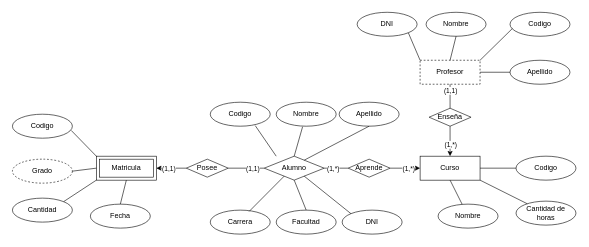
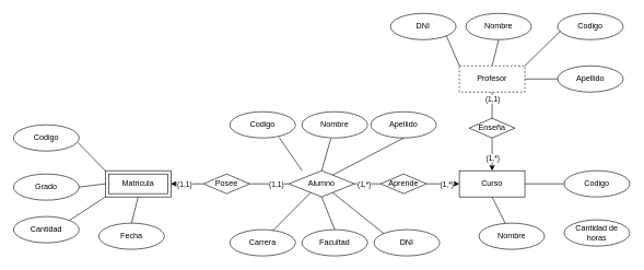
  <mxCell id="0" />
  <mxCell id="1" parent="0" />
  <mxCell id="2" value="Curso" style="whiteSpace=wrap;html=1;align=center;" vertex="1" parent="1"><mxGeometry x="700" y="260" width="100" height="40" as="geometry" /></mxCell>
  <mxCell id="3" value="Profesor" style="whiteSpace=wrap;html=1;align=center;dashed=1;" vertex="1" parent="1"><mxGeometry x="700" y="100" width="100" height="40" as="geometry" /></mxCell>
  <mxCell id="4" value="Alumno" style="rhombus;whiteSpace=wrap;html=1;align=center;" vertex="1" parent="1"><mxGeometry x="440" y="260" width="100" height="40" as="geometry" /></mxCell>
  <mxCell id="5" value="Matricula" style="shape=ext;margin=3;double=1;whiteSpace=wrap;html=1;align=center;" vertex="1" parent="1"><mxGeometry x="160" y="260" width="100" height="40" as="geometry" /></mxCell>
  <mxCell id="6" value="Enseña" style="shape=rhombus;perimeter=rhombusPerimeter;whiteSpace=wrap;html=1;align=center;" vertex="1" parent="1"><mxGeometry x="715" y="180" width="70" height="30" as="geometry" /></mxCell>
  <mxCell id="7" value="Posee" style="shape=rhombus;perimeter=rhombusPerimeter;whiteSpace=wrap;html=1;align=center;" vertex="1" parent="1"><mxGeometry x="310" y="265" width="70" height="30" as="geometry" /></mxCell>
  <mxCell id="8" value="" style="endArrow=classic;html=1;rounded=0;exitX=0.5;exitY=1;exitDx=0;exitDy=0;entryX=0.5;entryY=0;entryDx=0;entryDy=0;" edge="1" parent="1" source="6" target="2"><mxGeometry width="50" height="50" relative="1" as="geometry"><mxPoint x="590" y="260" as="sourcePoint" /><mxPoint x="640" y="210" as="targetPoint" /></mxGeometry></mxCell>
  <mxCell id="9" value="(1,*)" style="edgeLabel;html=1;align=center;verticalAlign=middle;resizable=0;points=[];" vertex="1" connectable="0" parent="8"><mxGeometry x="-0.32" relative="1" as="geometry"><mxPoint y="13" as="offset" /></mxGeometry></mxCell>
  <mxCell id="10" value="" style="endArrow=none;html=1;rounded=0;exitX=0.5;exitY=1;exitDx=0;exitDy=0;entryX=0.5;entryY=0;entryDx=0;entryDy=0;" edge="1" parent="1" source="3" target="6"><mxGeometry width="50" height="50" relative="1" as="geometry"><mxPoint x="590" y="260" as="sourcePoint" /><mxPoint x="640" y="210" as="targetPoint" /></mxGeometry></mxCell>
  <mxCell id="11" value="(1,1)" style="edgeLabel;html=1;align=center;verticalAlign=middle;resizable=0;points=[];" vertex="1" connectable="0" parent="10"><mxGeometry x="0.1" y="-1" relative="1" as="geometry"><mxPoint x="1" y="-12" as="offset" /></mxGeometry></mxCell>
  <mxCell id="12" value="Aprende" style="shape=rhombus;perimeter=rhombusPerimeter;whiteSpace=wrap;html=1;align=center;" vertex="1" parent="1"><mxGeometry x="580" y="265" width="70" height="30" as="geometry" /></mxCell>
  <mxCell id="13" value="" style="endArrow=classic;html=1;rounded=0;exitX=1;exitY=0.5;exitDx=0;exitDy=0;entryX=0;entryY=0.5;entryDx=0;entryDy=0;" edge="1" parent="1" source="12" target="2"><mxGeometry width="50" height="50" relative="1" as="geometry"><mxPoint x="430" y="240" as="sourcePoint" /><mxPoint x="480" y="190" as="targetPoint" /></mxGeometry></mxCell>
  <mxCell id="14" value="(1,*)" style="edgeLabel;html=1;align=center;verticalAlign=middle;resizable=0;points=[];" vertex="1" connectable="0" parent="13"><mxGeometry x="-0.35" y="1" relative="1" as="geometry"><mxPoint x="14" y="1" as="offset" /></mxGeometry></mxCell>
  <mxCell id="15" value="" style="endArrow=none;html=1;rounded=0;exitX=1;exitY=0.5;exitDx=0;exitDy=0;entryX=0;entryY=0.5;entryDx=0;entryDy=0;" edge="1" parent="1" source="4" target="12"><mxGeometry width="50" height="50" relative="1" as="geometry"><mxPoint x="430" y="240" as="sourcePoint" /><mxPoint x="480" y="190" as="targetPoint" /></mxGeometry></mxCell>
  <mxCell id="16" value="(1,*)" style="edgeLabel;html=1;align=center;verticalAlign=middle;resizable=0;points=[];" vertex="1" connectable="0" parent="15"><mxGeometry x="0.12" y="-1" relative="1" as="geometry"><mxPoint x="-8" y="-1" as="offset" /></mxGeometry></mxCell>
  <mxCell id="17" value="Apellido" style="ellipse;whiteSpace=wrap;html=1;align=center;" vertex="1" parent="1"><mxGeometry x="850" y="100" width="100" height="40" as="geometry" /></mxCell>
  <mxCell id="18" value="Codigo" style="ellipse;whiteSpace=wrap;html=1;align=center;" vertex="1" parent="1"><mxGeometry x="850" y="20" width="100" height="40" as="geometry" /></mxCell>
  <mxCell id="19" value="Nombre" style="ellipse;whiteSpace=wrap;html=1;align=center;" vertex="1" parent="1"><mxGeometry x="710" y="20" width="100" height="40" as="geometry" /></mxCell>
  <mxCell id="20" value="DNI" style="ellipse;whiteSpace=wrap;html=1;align=center;" vertex="1" parent="1"><mxGeometry x="595" y="20" width="100" height="40" as="geometry" /></mxCell>
  <mxCell id="21" value="" style="endArrow=none;html=1;rounded=0;exitX=1;exitY=1;exitDx=0;exitDy=0;entryX=0;entryY=0;entryDx=0;entryDy=0;" edge="1" parent="1" source="20" target="3"><mxGeometry width="50" height="50" relative="1" as="geometry"><mxPoint x="660" y="230" as="sourcePoint" /><mxPoint x="710" y="180" as="targetPoint" /></mxGeometry></mxCell>
  <mxCell id="22" value="" style="endArrow=none;html=1;rounded=0;exitX=0.5;exitY=1;exitDx=0;exitDy=0;entryX=0.5;entryY=0;entryDx=0;entryDy=0;" edge="1" parent="1" source="19" target="3"><mxGeometry width="50" height="50" relative="1" as="geometry"><mxPoint x="660" y="230" as="sourcePoint" /><mxPoint x="710" y="180" as="targetPoint" /></mxGeometry></mxCell>
  <mxCell id="23" value="" style="endArrow=none;html=1;rounded=0;exitX=0.04;exitY=0.675;exitDx=0;exitDy=0;exitPerimeter=0;entryX=1;entryY=0;entryDx=0;entryDy=0;" edge="1" parent="1" source="18" target="3"><mxGeometry width="50" height="50" relative="1" as="geometry"><mxPoint x="660" y="230" as="sourcePoint" /><mxPoint x="710" y="180" as="targetPoint" /></mxGeometry></mxCell>
  <mxCell id="24" value="" style="endArrow=none;html=1;rounded=0;exitX=0;exitY=0.5;exitDx=0;exitDy=0;entryX=1;entryY=0.5;entryDx=0;entryDy=0;" edge="1" parent="1" source="17" target="3"><mxGeometry width="50" height="50" relative="1" as="geometry"><mxPoint x="660" y="230" as="sourcePoint" /><mxPoint x="710" y="180" as="targetPoint" /></mxGeometry></mxCell>
  <mxCell id="25" value="DNI" style="ellipse;whiteSpace=wrap;html=1;align=center;" vertex="1" parent="1"><mxGeometry x="570" y="350" width="100" height="40" as="geometry" /></mxCell>
  <mxCell id="26" value="Facultad" style="ellipse;whiteSpace=wrap;html=1;align=center;" vertex="1" parent="1"><mxGeometry x="460" y="350" width="100" height="40" as="geometry" /></mxCell>
  <mxCell id="27" value="Carrera" style="ellipse;whiteSpace=wrap;html=1;align=center;" vertex="1" parent="1"><mxGeometry x="350" y="350" width="100" height="40" as="geometry" /></mxCell>
  <mxCell id="28" value="Apellido" style="ellipse;whiteSpace=wrap;html=1;align=center;" vertex="1" parent="1"><mxGeometry x="565" y="170" width="100" height="40" as="geometry" /></mxCell>
  <mxCell id="29" value="Nombre" style="ellipse;whiteSpace=wrap;html=1;align=center;" vertex="1" parent="1"><mxGeometry x="460" y="170" width="100" height="40" as="geometry" /></mxCell>
  <mxCell id="30" value="Codigo" style="ellipse;whiteSpace=wrap;html=1;align=center;" vertex="1" parent="1"><mxGeometry x="350" y="170" width="100" height="40" as="geometry" /></mxCell>
  <mxCell id="31" value="" style="endArrow=none;html=1;rounded=0;exitX=0.75;exitY=0.975;exitDx=0;exitDy=0;exitPerimeter=0;entryX=0.2;entryY=0;entryDx=0;entryDy=0;entryPerimeter=0;" edge="1" parent="1" source="30" target="4"><mxGeometry width="50" height="50" relative="1" as="geometry"><mxPoint x="460" y="320" as="sourcePoint" /><mxPoint x="510" y="270" as="targetPoint" /></mxGeometry></mxCell>
  <mxCell id="32" value="" style="endArrow=none;html=1;rounded=0;exitX=0.5;exitY=0;exitDx=0;exitDy=0;entryX=0.44;entryY=1.025;entryDx=0;entryDy=0;entryPerimeter=0;" edge="1" parent="1" source="4" target="29"><mxGeometry width="50" height="50" relative="1" as="geometry"><mxPoint x="460" y="320" as="sourcePoint" /><mxPoint x="510" y="270" as="targetPoint" /></mxGeometry></mxCell>
  <mxCell id="33" value="" style="endArrow=none;html=1;rounded=0;exitX=0.5;exitY=1;exitDx=0;exitDy=0;entryX=0.75;entryY=0;entryDx=0;entryDy=0;" edge="1" parent="1" source="28" target="4"><mxGeometry width="50" height="50" relative="1" as="geometry"><mxPoint x="460" y="320" as="sourcePoint" /><mxPoint x="510" y="270" as="targetPoint" /></mxGeometry></mxCell>
  <mxCell id="34" value="" style="endArrow=none;html=1;rounded=0;exitX=0.65;exitY=0.05;exitDx=0;exitDy=0;exitPerimeter=0;entryX=0.25;entryY=1;entryDx=0;entryDy=0;" edge="1" parent="1" source="27" target="4"><mxGeometry width="50" height="50" relative="1" as="geometry"><mxPoint x="460" y="320" as="sourcePoint" /><mxPoint x="510" y="270" as="targetPoint" /></mxGeometry></mxCell>
  <mxCell id="35" value="" style="endArrow=none;html=1;rounded=0;exitX=0.5;exitY=0;exitDx=0;exitDy=0;entryX=0.5;entryY=1;entryDx=0;entryDy=0;" edge="1" parent="1" source="26" target="4"><mxGeometry width="50" height="50" relative="1" as="geometry"><mxPoint x="460" y="320" as="sourcePoint" /><mxPoint x="510" y="270" as="targetPoint" /></mxGeometry></mxCell>
  <mxCell id="36" value="" style="endArrow=none;html=1;rounded=0;exitX=0;exitY=0;exitDx=0;exitDy=0;entryX=0.75;entryY=1;entryDx=0;entryDy=0;" edge="1" parent="1" source="25" target="4"><mxGeometry width="50" height="50" relative="1" as="geometry"><mxPoint x="460" y="320" as="sourcePoint" /><mxPoint x="510" y="270" as="targetPoint" /></mxGeometry></mxCell>
  <mxCell id="37" value="Nombre" style="ellipse;whiteSpace=wrap;html=1;align=center;" vertex="1" parent="1"><mxGeometry x="730" y="340" width="100" height="40" as="geometry" /></mxCell>
  <mxCell id="38" value="Cantidad de horas" style="ellipse;whiteSpace=wrap;html=1;align=center;" vertex="1" parent="1"><mxGeometry x="860" y="335" width="100" height="40" as="geometry" /></mxCell>
  <mxCell id="39" value="Codigo" style="ellipse;whiteSpace=wrap;html=1;align=center;" vertex="1" parent="1"><mxGeometry x="860" y="260" width="100" height="40" as="geometry" /></mxCell>
  <mxCell id="40" value="" style="endArrow=none;html=1;rounded=0;entryX=0.5;entryY=1;entryDx=0;entryDy=0;" edge="1" parent="1" source="37" target="2"><mxGeometry width="50" height="50" relative="1" as="geometry"><mxPoint x="680" y="320" as="sourcePoint" /><mxPoint x="730" y="270" as="targetPoint" /></mxGeometry></mxCell>
- <mxCell id="41" value="" style="endArrow=none;html=1;rounded=0;entryX=1;entryY=1;entryDx=0;entryDy=0;" edge="1" parent="1" source="38" target="2"><mxGeometry width="50" height="50" relative="1" as="geometry"><mxPoint x="680" y="320" as="sourcePoint" /><mxPoint x="830" y="300" as="targetPoint" /></mxGeometry></mxCell>
  <mxCell id="42" value="" style="endArrow=none;html=1;rounded=0;exitX=0;exitY=0.5;exitDx=0;exitDy=0;entryX=1;entryY=0.5;entryDx=0;entryDy=0;" edge="1" parent="1" source="39" target="2"><mxGeometry width="50" height="50" relative="1" as="geometry"><mxPoint x="680" y="320" as="sourcePoint" /><mxPoint x="730" y="270" as="targetPoint" /></mxGeometry></mxCell>
  <mxCell id="43" value="" style="endArrow=classic;html=1;rounded=0;exitX=0;exitY=0.5;exitDx=0;exitDy=0;entryX=1;entryY=0.5;entryDx=0;entryDy=0;" edge="1" parent="1" source="7" target="5"><mxGeometry width="50" height="50" relative="1" as="geometry"><mxPoint x="410" y="280" as="sourcePoint" /><mxPoint x="460" y="230" as="targetPoint" /></mxGeometry></mxCell>
  <mxCell id="44" value="(1,1)" style="edgeLabel;html=1;align=center;verticalAlign=middle;resizable=0;points=[];" vertex="1" connectable="0" parent="43"><mxGeometry x="-0.24" y="-3" relative="1" as="geometry"><mxPoint x="-11" y="3" as="offset" /></mxGeometry></mxCell>
  <mxCell id="45" value="" style="endArrow=none;html=1;rounded=0;exitX=0;exitY=0.5;exitDx=0;exitDy=0;entryX=1;entryY=0.5;entryDx=0;entryDy=0;" edge="1" parent="1" source="4" target="7"><mxGeometry width="50" height="50" relative="1" as="geometry"><mxPoint x="410" y="280" as="sourcePoint" /><mxPoint x="460" y="230" as="targetPoint" /></mxGeometry></mxCell>
  <mxCell id="46" value="(1,1)" style="edgeLabel;html=1;align=center;verticalAlign=middle;resizable=0;points=[];" vertex="1" connectable="0" parent="45"><mxGeometry x="-0.1" y="-2" relative="1" as="geometry"><mxPoint x="7" y="2" as="offset" /></mxGeometry></mxCell>
  <mxCell id="47" value="Fecha" style="ellipse;whiteSpace=wrap;html=1;align=center;" vertex="1" parent="1"><mxGeometry x="150" y="340" width="100" height="40" as="geometry" /></mxCell>
  <mxCell id="48" value="Cantidad" style="ellipse;whiteSpace=wrap;html=1;align=center;" vertex="1" parent="1"><mxGeometry x="20" y="330" width="100" height="40" as="geometry" /></mxCell>
- <mxCell id="49" value="Grado" style="ellipse;whiteSpace=wrap;html=1;align=center;dashed=1;" vertex="1" parent="1"><mxGeometry x="20" y="265" width="100" height="40" as="geometry" /></mxCell>
+ <mxCell id="49" value="Grado" style="ellipse;whiteSpace=wrap;html=1;align=center;" vertex="1" parent="1"><mxGeometry x="20" y="265" width="100" height="40" as="geometry" /></mxCell>
  <mxCell id="50" value="Codigo" style="ellipse;whiteSpace=wrap;html=1;align=center;" vertex="1" parent="1"><mxGeometry x="20" y="190" width="100" height="40" as="geometry" /></mxCell>
  <mxCell id="51" value="" style="endArrow=none;html=1;rounded=0;exitX=0.5;exitY=0;exitDx=0;exitDy=0;entryX=0.5;entryY=1;entryDx=0;entryDy=0;" edge="1" parent="1" source="47" target="5"><mxGeometry width="50" height="50" relative="1" as="geometry"><mxPoint x="410" y="280" as="sourcePoint" /><mxPoint x="460" y="230" as="targetPoint" /></mxGeometry></mxCell>
  <mxCell id="52" value="" style="endArrow=none;html=1;rounded=0;exitX=1;exitY=0;exitDx=0;exitDy=0;entryX=0;entryY=1;entryDx=0;entryDy=0;" edge="1" parent="1" source="48" target="5"><mxGeometry width="50" height="50" relative="1" as="geometry"><mxPoint x="410" y="280" as="sourcePoint" /><mxPoint x="460" y="230" as="targetPoint" /></mxGeometry></mxCell>
  <mxCell id="53" value="" style="endArrow=none;html=1;rounded=0;exitX=1;exitY=0.5;exitDx=0;exitDy=0;entryX=0;entryY=0.5;entryDx=0;entryDy=0;" edge="1" parent="1" source="49" target="5"><mxGeometry width="50" height="50" relative="1" as="geometry"><mxPoint x="410" y="280" as="sourcePoint" /><mxPoint x="460" y="230" as="targetPoint" /></mxGeometry></mxCell>
  <mxCell id="54" value="" style="endArrow=none;html=1;rounded=0;exitX=0.98;exitY=0.675;exitDx=0;exitDy=0;exitPerimeter=0;entryX=0;entryY=0;entryDx=0;entryDy=0;" edge="1" parent="1" source="50" target="5"><mxGeometry width="50" height="50" relative="1" as="geometry"><mxPoint x="410" y="280" as="sourcePoint" /><mxPoint x="460" y="230" as="targetPoint" /></mxGeometry></mxCell>
